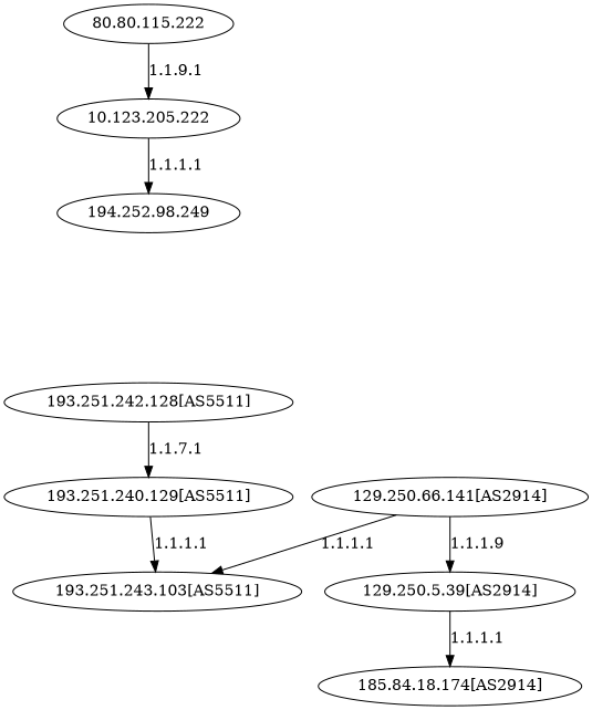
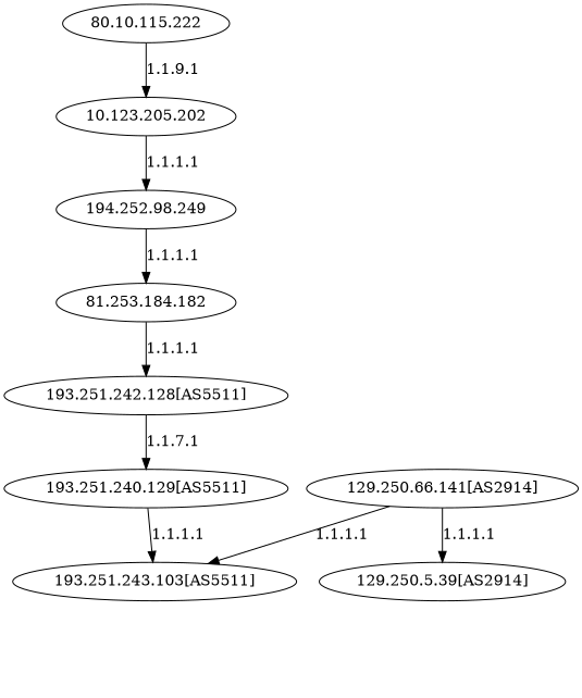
  digraph {
-   "80.10.115.222" [label="80.80.115.222"]
-   "10.123.205.202" [label="10.123.205.222"]
+   "80.10.115.222"
+   "10.123.205.202"
    n3 [label="194.252.98.249"]
+   "81.253.184.182"
    "193.251.242.128[AS5511]"
    "193.251.240.129[AS5511]"
    "193.251.243.103[AS5511]"
    "129.250.66.141[AS2914]"
    "129.250.5.39[AS2914]"
-   "185.84.18.174[AS2914]"
    "80.10.115.222" -> "10.123.205.202" [label="1.1.9.1"]
    "10.123.205.202" -> n3 [label="1.1.1.1"]
+   n3 -> "81.253.184.182" [label="1.1.1.1"]
+   "81.253.184.182" -> "193.251.242.128[AS5511]" [label="1.1.1.1"]
    "193.251.242.128[AS5511]" -> "193.251.240.129[AS5511]" [label="1.1.7.1"]
    "193.251.240.129[AS5511]" -> "193.251.243.103[AS5511]" [label="1.1.1.1"]
    "129.250.66.141[AS2914]" -> "193.251.243.103[AS5511]" [label="1.1.1.1"]
-   "129.250.66.141[AS2914]" -> "129.250.5.39[AS2914]" [label="1.1.1.9"]
-   "129.250.5.39[AS2914]" -> "185.84.18.174[AS2914]" [label="1.1.1.1"]
+   "129.250.66.141[AS2914]" -> "129.250.5.39[AS2914]" [label="1.1.1.1"]
  }
